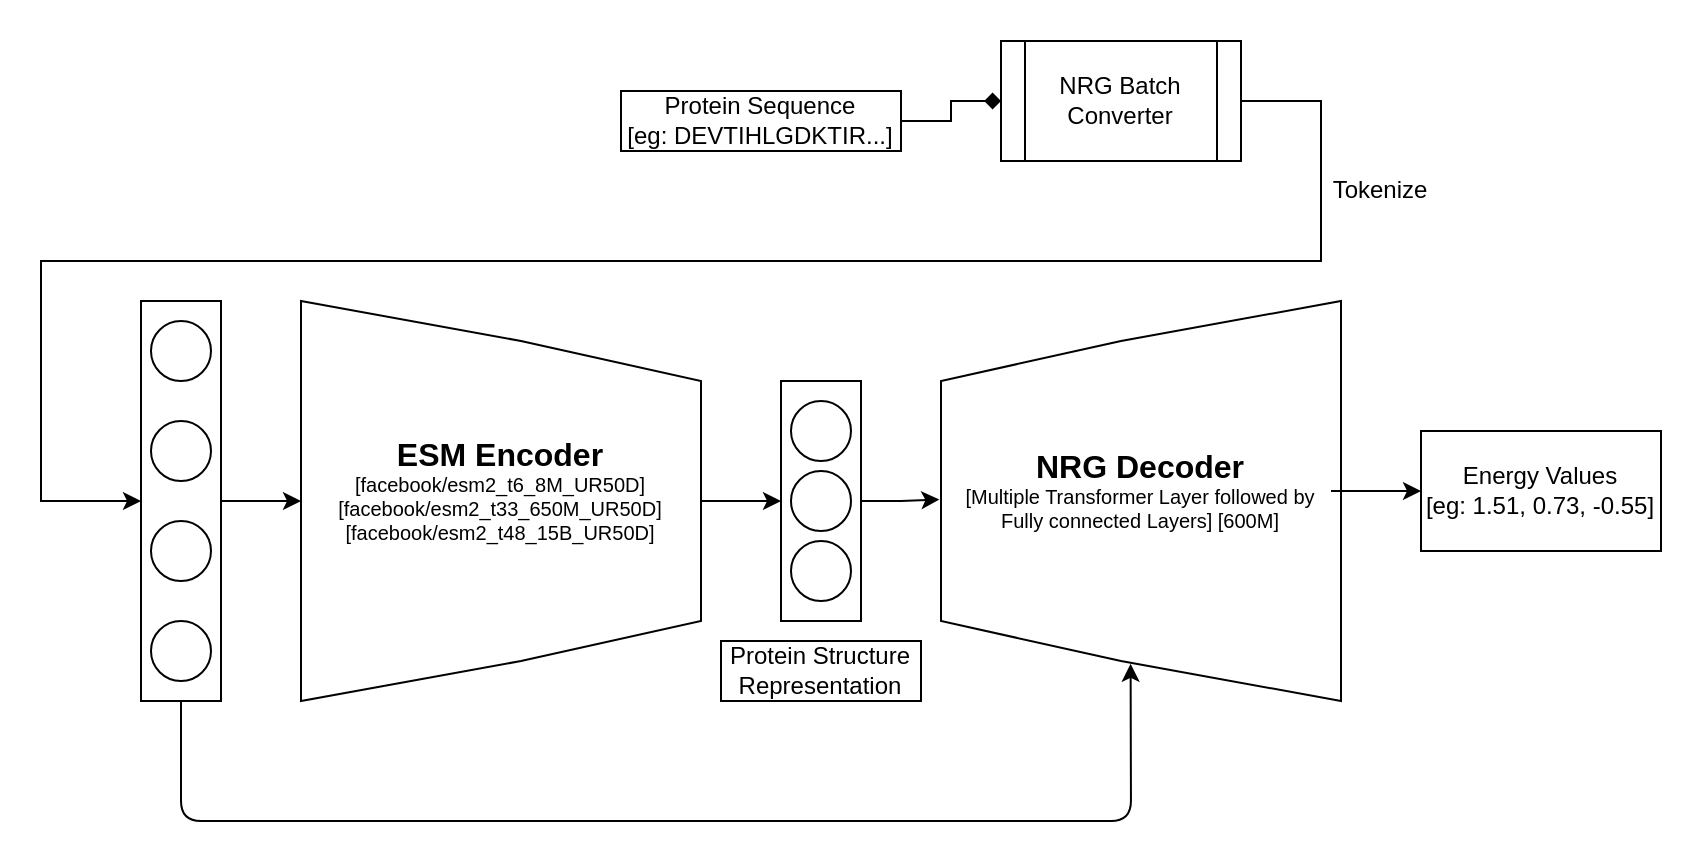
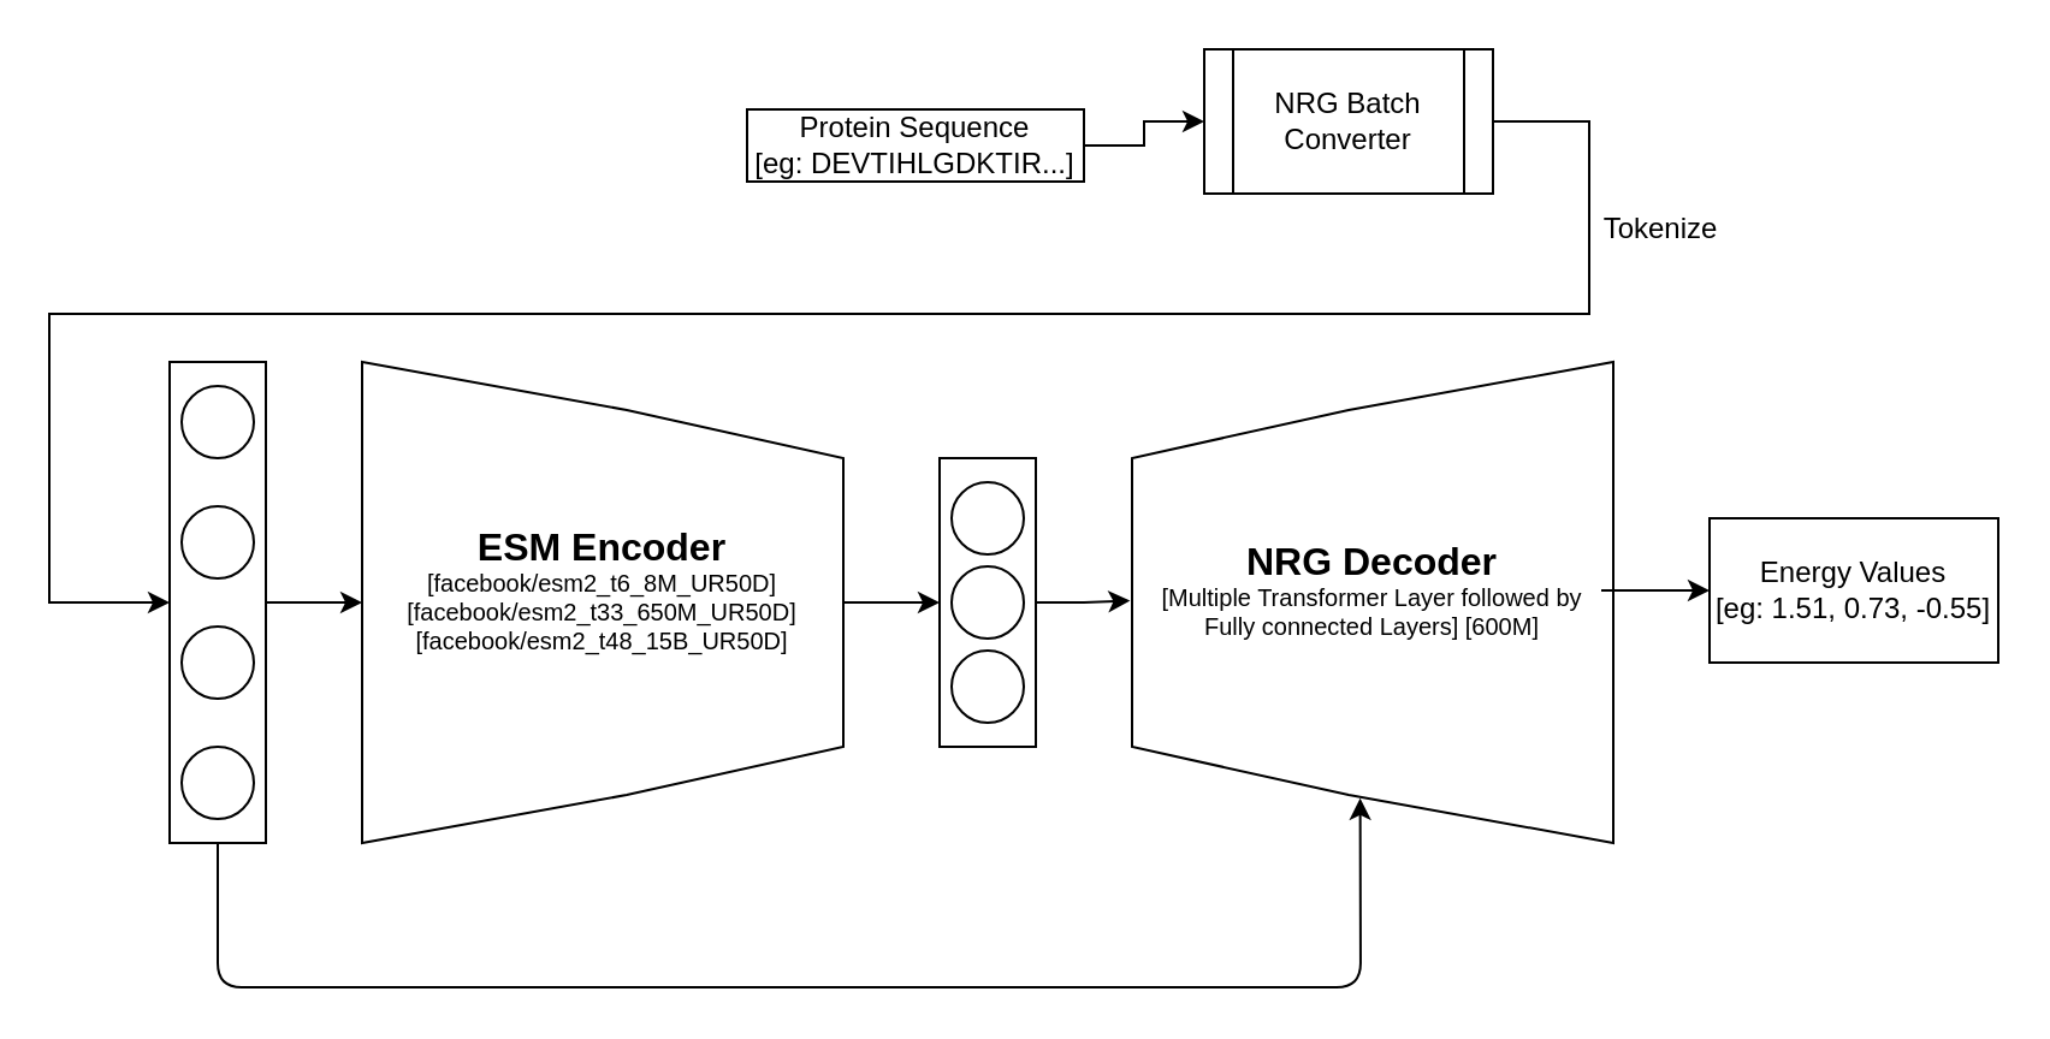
  <mxCell id="0" />
  <mxCell id="1" parent="0" />
  <mxCell id="2" style="edgeStyle=orthogonalEdgeStyle;rounded=0;orthogonalLoop=1;jettySize=auto;html=1;exitX=1;exitY=0.5;exitDx=0;exitDy=0;strokeColor=#000000;" parent="1" source="4" target="6" edge="1"><mxGeometry relative="1" as="geometry" /></mxCell>
  <mxCell id="3" style="edgeStyle=none;html=1;exitX=0.5;exitY=1;exitDx=0;exitDy=0;strokeColor=#000000;entryX=0.526;entryY=0.093;entryDx=0;entryDy=0;entryPerimeter=0;" edge="1" parent="1" source="4" target="8"><mxGeometry relative="1" as="geometry"><mxPoint x="250" y="420" as="targetPoint" /><Array as="points"><mxPoint x="90" y="410" /><mxPoint x="565" y="410" /></Array></mxGeometry></mxCell>
  <mxCell id="4" value="" style="rounded=0;whiteSpace=wrap;html=1;fillColor=none;strokeColor=#000000;" parent="1" vertex="1"><mxGeometry x="70" y="150" width="40" height="200" as="geometry" /></mxCell>
  <mxCell id="5" style="edgeStyle=orthogonalEdgeStyle;rounded=0;orthogonalLoop=1;jettySize=auto;html=1;entryX=0;entryY=0.5;entryDx=0;entryDy=0;strokeColor=#000000;" parent="1" source="6" target="7" edge="1"><mxGeometry relative="1" as="geometry" /></mxCell>
  <mxCell id="6" value="" style="verticalLabelPosition=bottom;verticalAlign=top;html=1;shape=mxgraph.basic.polygon;polyCoords=[[0,0],[0.55,0.1],[1,0.2],[1,0.8],[0.55,0.9],[0,1],[0,0.75],[0,0.25]];polyline=0;fillColor=none;strokeColor=#000000;" parent="1" vertex="1"><mxGeometry x="150" y="150" width="200" height="200" as="geometry" /></mxCell>
  <mxCell id="7" value="" style="rounded=0;whiteSpace=wrap;html=1;fillColor=none;strokeColor=#000000;" parent="1" vertex="1"><mxGeometry x="390" y="190" width="40" height="120" as="geometry" /></mxCell>
  <mxCell id="8" value="" style="verticalLabelPosition=bottom;verticalAlign=top;html=1;shape=mxgraph.basic.polygon;polyCoords=[[0,0],[0.55,0.1],[1,0.2],[1,0.8],[0.55,0.9],[0,1],[0,0.75],[0,0.25]];polyline=0;direction=west;strokeColor=#000000;fillColor=none;" parent="1" vertex="1"><mxGeometry x="470" y="150" width="200" height="200" as="geometry" /></mxCell>
  <mxCell id="9" style="edgeStyle=orthogonalEdgeStyle;rounded=0;orthogonalLoop=1;jettySize=auto;html=1;entryX=1.004;entryY=0.504;entryDx=0;entryDy=0;entryPerimeter=0;strokeColor=#000000;" parent="1" source="7" target="8" edge="1"><mxGeometry relative="1" as="geometry" /></mxCell>
- <mxCell id="10" style="edgeStyle=orthogonalEdgeStyle;rounded=0;orthogonalLoop=1;jettySize=auto;html=1;entryX=0;entryY=0.5;entryDx=0;entryDy=0;fillColor=#d5e8d4;strokeColor=#000000;endArrow=diamond;" parent="1" source="11" target="13" edge="1"><mxGeometry relative="1" as="geometry" /></mxCell>
+ <mxCell id="10" style="edgeStyle=orthogonalEdgeStyle;rounded=0;orthogonalLoop=1;jettySize=auto;html=1;entryX=0;entryY=0.5;entryDx=0;entryDy=0;fillColor=#d5e8d4;strokeColor=#000000;" parent="1" source="11" target="13" edge="1"><mxGeometry relative="1" as="geometry" /></mxCell>
  <mxCell id="11" value="Protein Sequence&lt;div&gt;[eg: DEVTIHLGDKTIR...]&lt;/div&gt;" style="text;html=1;align=center;verticalAlign=middle;whiteSpace=wrap;rounded=0;fillColor=none;strokeColor=#000000;" parent="1" vertex="1"><mxGeometry x="310" y="45" width="140" height="30" as="geometry" /></mxCell>
  <mxCell id="12" style="edgeStyle=orthogonalEdgeStyle;rounded=0;orthogonalLoop=1;jettySize=auto;html=1;entryX=0;entryY=0.5;entryDx=0;entryDy=0;strokeColor=#000000;" parent="1" source="13" target="4" edge="1"><mxGeometry relative="1" as="geometry"><Array as="points"><mxPoint x="660" y="50" /><mxPoint x="660" y="130" /><mxPoint x="20" y="130" /><mxPoint x="20" y="250" /></Array></mxGeometry></mxCell>
  <mxCell id="13" value="NRG Batch Converter" style="shape=process;whiteSpace=wrap;html=1;backgroundOutline=1;strokeColor=#000000;fillColor=none;" parent="1" vertex="1"><mxGeometry x="500" y="20" width="120" height="60" as="geometry" /></mxCell>
  <mxCell id="14" value="" style="ellipse;whiteSpace=wrap;html=1;aspect=fixed;fillColor=none;strokeColor=#000000;" parent="1" vertex="1"><mxGeometry x="75" y="160" width="30" height="30" as="geometry" /></mxCell>
  <mxCell id="15" value="" style="ellipse;whiteSpace=wrap;html=1;aspect=fixed;fillColor=none;strokeColor=#000000;" parent="1" vertex="1"><mxGeometry x="75" y="310" width="30" height="30" as="geometry" /></mxCell>
  <mxCell id="16" value="" style="ellipse;whiteSpace=wrap;html=1;aspect=fixed;fillColor=none;strokeColor=#000000;" parent="1" vertex="1"><mxGeometry x="75" y="210" width="30" height="30" as="geometry" /></mxCell>
  <mxCell id="17" value="" style="ellipse;whiteSpace=wrap;html=1;aspect=fixed;fillColor=none;strokeColor=#000000;" parent="1" vertex="1"><mxGeometry x="75" y="260" width="30" height="30" as="geometry" /></mxCell>
  <mxCell id="18" value="&lt;font style=&quot;font-size: 16px;&quot;&gt;&lt;b&gt;ESM Encoder&lt;/b&gt;&lt;/font&gt;&lt;div style=&quot;font-size: 10px;&quot;&gt;&lt;font style=&quot;font-size: 10px;&quot;&gt;[facebook/esm2_t6_8M_UR50D]&lt;/font&gt;&lt;/div&gt;&lt;div style=&quot;font-size: 10px;&quot;&gt;&lt;font style=&quot;font-size: 10px;&quot;&gt;[facebook/esm2_t33_650M_UR50D]&lt;/font&gt;&lt;/div&gt;&lt;div style=&quot;font-size: 10px;&quot;&gt;&lt;font style=&quot;font-size: 10px;&quot;&gt;[facebook/esm2_t48_15B_UR50D]&lt;/font&gt;&lt;/div&gt;" style="text;html=1;align=center;verticalAlign=middle;whiteSpace=wrap;rounded=0;strokeColor=none;" parent="1" vertex="1"><mxGeometry x="155" y="230" width="190" height="30" as="geometry" /></mxCell>
  <mxCell id="19" style="edgeStyle=orthogonalEdgeStyle;rounded=0;orthogonalLoop=1;jettySize=auto;html=1;entryX=0;entryY=0.5;entryDx=0;entryDy=0;strokeColor=#000000;" parent="1" source="20" target="24" edge="1"><mxGeometry relative="1" as="geometry" /></mxCell>
  <mxCell id="20" value="&lt;font style=&quot;font-size: 16px;&quot;&gt;&lt;b&gt;NRG Decoder&lt;/b&gt;&lt;/font&gt;&lt;div style=&quot;font-size: 10px;&quot;&gt;&lt;font style=&quot;font-size: 10px;&quot;&gt;[Multiple Transformer Layer followed by Fully connected Layers] [600M]&lt;/font&gt;&lt;/div&gt;" style="text;html=1;align=center;verticalAlign=middle;whiteSpace=wrap;rounded=0;strokeColor=none;" parent="1" vertex="1"><mxGeometry x="475" y="230" width="190" height="30" as="geometry" /></mxCell>
  <mxCell id="21" value="" style="ellipse;whiteSpace=wrap;html=1;aspect=fixed;fillColor=none;strokeColor=#000000;" parent="1" vertex="1"><mxGeometry x="395" y="235" width="30" height="30" as="geometry" /></mxCell>
  <mxCell id="22" value="" style="ellipse;whiteSpace=wrap;html=1;aspect=fixed;fillColor=none;strokeColor=#000000;" parent="1" vertex="1"><mxGeometry x="395" y="200" width="30" height="30" as="geometry" /></mxCell>
  <mxCell id="23" value="" style="ellipse;whiteSpace=wrap;html=1;aspect=fixed;fillColor=none;strokeColor=#000000;" parent="1" vertex="1"><mxGeometry x="395" y="270" width="30" height="30" as="geometry" /></mxCell>
  <mxCell id="24" value="Energy Values&lt;div&gt;[eg: 1.51, 0.73, -0.55]&lt;/div&gt;" style="rounded=0;whiteSpace=wrap;html=1;fillColor=none;strokeColor=#000000;" parent="1" vertex="1"><mxGeometry x="710" y="215" width="120" height="60" as="geometry" /></mxCell>
- <mxCell id="25" value="Protein Structure Representation" style="text;html=1;align=center;verticalAlign=middle;whiteSpace=wrap;rounded=0;strokeColor=#000000;" parent="1" vertex="1"><mxGeometry x="360" y="320" width="100" height="30" as="geometry" /></mxCell>
  <mxCell id="26" value="Tokenize" style="text;html=1;align=center;verticalAlign=middle;whiteSpace=wrap;rounded=0;" parent="1" vertex="1"><mxGeometry x="640" y="80" width="100" height="30" as="geometry" /></mxCell>
